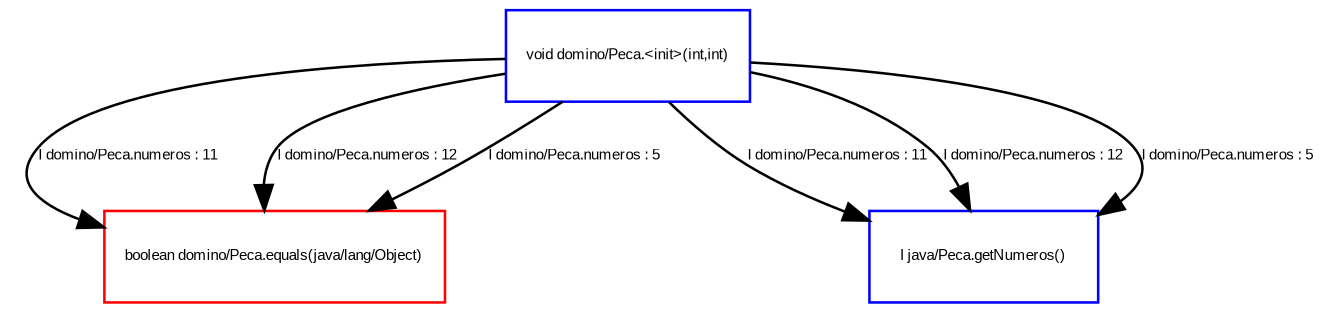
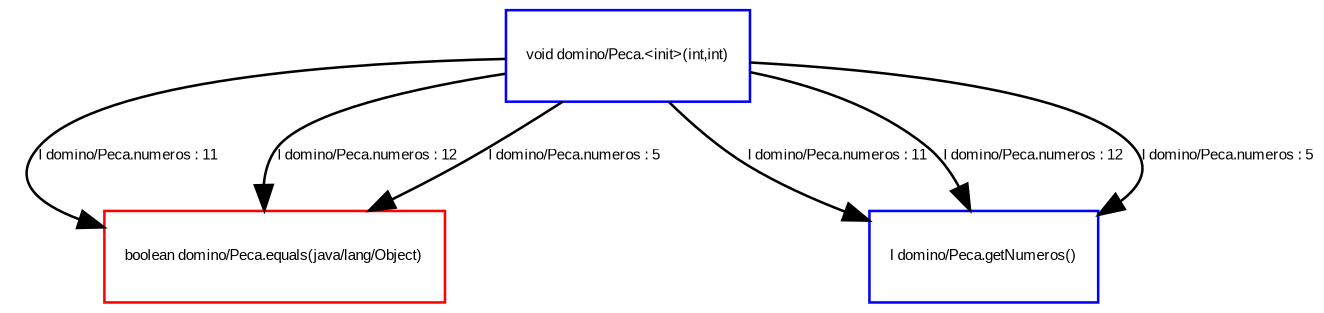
  digraph {
    concentrate=true
    fontsize=6
    node [color=blue fontcolor=black fontname=Arial fontsize=6 shape=box]
    edge [color=black fontcolor=black fontname=Arial fontsize=6]
    "boolean domino/Peca.equals(java/lang/Object)" [color=red]
    "void domino/Peca.<init>(int,int)"
-   "I domino/Peca.getNumeros()" [label="I java/Peca.getNumeros()"]
+   "I domino/Peca.getNumeros()"
    "void domino/Peca.<init>(int,int)" -> "boolean domino/Peca.equals(java/lang/Object)" [label="I domino/Peca.numeros : 11"]
    "void domino/Peca.<init>(int,int)" -> "boolean domino/Peca.equals(java/lang/Object)" [label="I domino/Peca.numeros : 12"]
    "void domino/Peca.<init>(int,int)" -> "boolean domino/Peca.equals(java/lang/Object)" [label="I domino/Peca.numeros : 5"]
    "void domino/Peca.<init>(int,int)" -> "I domino/Peca.getNumeros()" [label="I domino/Peca.numeros : 11"]
    "void domino/Peca.<init>(int,int)" -> "I domino/Peca.getNumeros()" [label="I domino/Peca.numeros : 12"]
    "void domino/Peca.<init>(int,int)" -> "I domino/Peca.getNumeros()" [label="I domino/Peca.numeros : 5"]
  }
